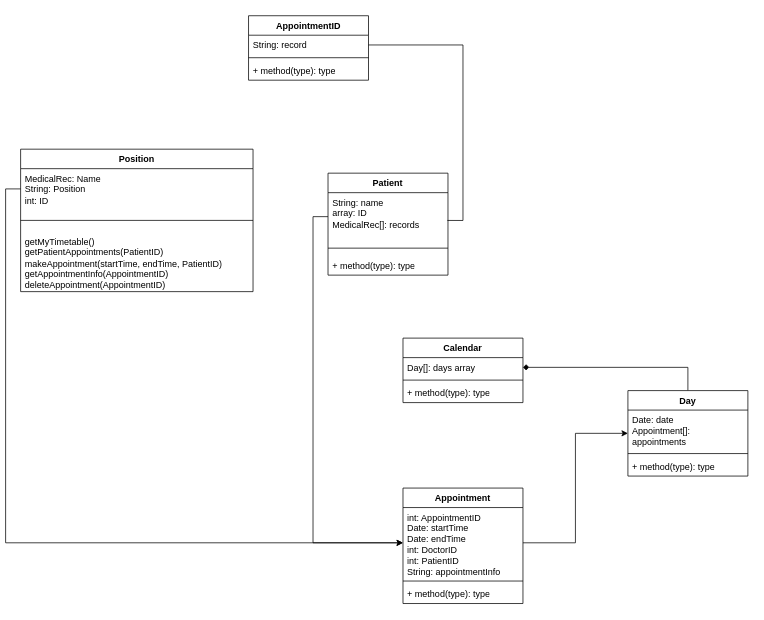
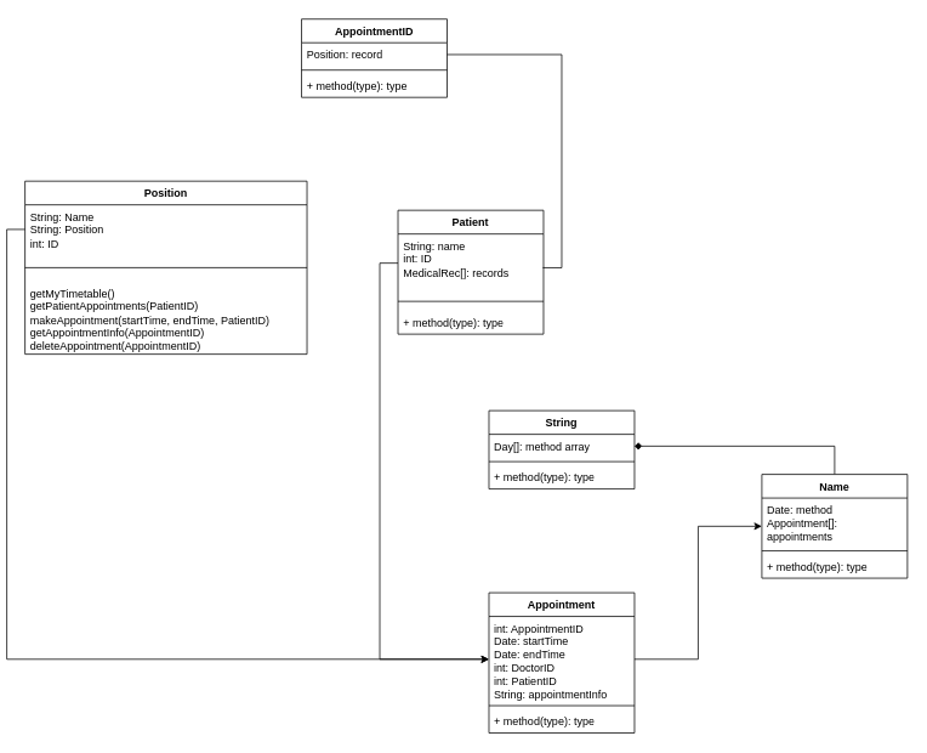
  <mxCell id="0" />
  <mxCell id="1" parent="0" />
  <mxCell id="2" value="Position" style="swimlane;fontStyle=1;align=center;verticalAlign=top;childLayout=stackLayout;horizontal=1;startSize=26;horizontalStack=0;resizeParent=1;resizeParentMax=0;resizeLast=0;collapsible=1;marginBottom=0;whiteSpace=wrap;html=1;" vertex="1" parent="1"><mxGeometry x="20" y="198" width="310" height="190" as="geometry" /></mxCell>
- <mxCell id="3" value="MedicalRec: Name&lt;br&gt;String: Position&lt;br&gt;int: ID" style="text;strokeColor=none;fillColor=none;align=left;verticalAlign=top;spacingLeft=4;spacingRight=4;overflow=hidden;rotatable=0;points=[[0,0.5],[1,0.5]];portConstraint=eastwest;whiteSpace=wrap;html=1;" vertex="1" parent="2"><mxGeometry y="26" width="310" height="54" as="geometry" /></mxCell>
+ <mxCell id="3" value="String: Name&lt;br&gt;String: Position&lt;br&gt;int: ID" style="text;strokeColor=none;fillColor=none;align=left;verticalAlign=top;spacingLeft=4;spacingRight=4;overflow=hidden;rotatable=0;points=[[0,0.5],[1,0.5]];portConstraint=eastwest;whiteSpace=wrap;html=1;" vertex="1" parent="2"><mxGeometry y="26" width="310" height="54" as="geometry" /></mxCell>
  <mxCell id="4" value="" style="line;strokeWidth=1;fillColor=none;align=left;verticalAlign=middle;spacingTop=-1;spacingLeft=3;spacingRight=3;rotatable=0;labelPosition=right;points=[];portConstraint=eastwest;strokeColor=inherit;" vertex="1" parent="2"><mxGeometry y="80" width="310" height="30" as="geometry" /></mxCell>
  <mxCell id="5" value="getMyTimetable()&lt;br&gt;getPatientAppointments(PatientID)&lt;br&gt;makeAppointment(startTime, endTime, PatientID)&lt;br&gt;getAppointmentInfo(AppointmentID)&lt;br&gt;deleteAppointment(AppointmentID)" style="text;strokeColor=none;fillColor=none;align=left;verticalAlign=top;spacingLeft=4;spacingRight=4;overflow=hidden;rotatable=0;points=[[0,0.5],[1,0.5]];portConstraint=eastwest;whiteSpace=wrap;html=1;" vertex="1" parent="2"><mxGeometry y="110" width="310" height="80" as="geometry" /></mxCell>
  <mxCell id="6" value="Patient" style="swimlane;fontStyle=1;align=center;verticalAlign=top;childLayout=stackLayout;horizontal=1;startSize=26;horizontalStack=0;resizeParent=1;resizeParentMax=0;resizeLast=0;collapsible=1;marginBottom=0;whiteSpace=wrap;html=1;" vertex="1" parent="1"><mxGeometry x="430" y="230" width="160" height="136" as="geometry" /></mxCell>
- <mxCell id="7" value="String: name&lt;br&gt;array: ID&lt;br&gt;MedicalRec[]: records" style="text;strokeColor=none;fillColor=none;align=left;verticalAlign=top;spacingLeft=4;spacingRight=4;overflow=hidden;rotatable=0;points=[[0,0.5],[1,0.5]];portConstraint=eastwest;whiteSpace=wrap;html=1;" vertex="1" parent="6"><mxGeometry y="26" width="160" height="64" as="geometry" /></mxCell>
+ <mxCell id="7" value="String: name&lt;br&gt;int: ID&lt;br&gt;MedicalRec[]: records" style="text;strokeColor=none;fillColor=none;align=left;verticalAlign=top;spacingLeft=4;spacingRight=4;overflow=hidden;rotatable=0;points=[[0,0.5],[1,0.5]];portConstraint=eastwest;whiteSpace=wrap;html=1;" vertex="1" parent="6"><mxGeometry y="26" width="160" height="64" as="geometry" /></mxCell>
  <mxCell id="8" value="" style="line;strokeWidth=1;fillColor=none;align=left;verticalAlign=middle;spacingTop=-1;spacingLeft=3;spacingRight=3;rotatable=0;labelPosition=right;points=[];portConstraint=eastwest;strokeColor=inherit;" vertex="1" parent="6"><mxGeometry y="90" width="160" height="20" as="geometry" /></mxCell>
  <mxCell id="9" value="+ method(type): type" style="text;strokeColor=none;fillColor=none;align=left;verticalAlign=top;spacingLeft=4;spacingRight=4;overflow=hidden;rotatable=0;points=[[0,0.5],[1,0.5]];portConstraint=eastwest;whiteSpace=wrap;html=1;" vertex="1" parent="6"><mxGeometry y="110" width="160" height="26" as="geometry" /></mxCell>
- <mxCell id="10" value="Calendar" style="swimlane;fontStyle=1;align=center;verticalAlign=top;childLayout=stackLayout;horizontal=1;startSize=26;horizontalStack=0;resizeParent=1;resizeParentMax=0;resizeLast=0;collapsible=1;marginBottom=0;whiteSpace=wrap;html=1;" vertex="1" parent="1"><mxGeometry x="530" y="450" width="160" height="86" as="geometry" /></mxCell>
- <mxCell id="11" value="Day[]: days array" style="text;strokeColor=none;fillColor=none;align=left;verticalAlign=top;spacingLeft=4;spacingRight=4;overflow=hidden;rotatable=0;points=[[0,0.5],[1,0.5]];portConstraint=eastwest;whiteSpace=wrap;html=1;" vertex="1" parent="10"><mxGeometry y="26" width="160" height="26" as="geometry" /></mxCell>
+ <mxCell id="10" value="String" style="swimlane;fontStyle=1;align=center;verticalAlign=top;childLayout=stackLayout;horizontal=1;startSize=26;horizontalStack=0;resizeParent=1;resizeParentMax=0;resizeLast=0;collapsible=1;marginBottom=0;whiteSpace=wrap;html=1;" vertex="1" parent="1"><mxGeometry x="530" y="450" width="160" height="86" as="geometry" /></mxCell>
+ <mxCell id="11" value="Day[]: method array" style="text;strokeColor=none;fillColor=none;align=left;verticalAlign=top;spacingLeft=4;spacingRight=4;overflow=hidden;rotatable=0;points=[[0,0.5],[1,0.5]];portConstraint=eastwest;whiteSpace=wrap;html=1;" vertex="1" parent="10"><mxGeometry y="26" width="160" height="26" as="geometry" /></mxCell>
  <mxCell id="12" value="" style="line;strokeWidth=1;fillColor=none;align=left;verticalAlign=middle;spacingTop=-1;spacingLeft=3;spacingRight=3;rotatable=0;labelPosition=right;points=[];portConstraint=eastwest;strokeColor=inherit;" vertex="1" parent="10"><mxGeometry y="52" width="160" height="8" as="geometry" /></mxCell>
  <mxCell id="13" value="+ method(type): type" style="text;strokeColor=none;fillColor=none;align=left;verticalAlign=top;spacingLeft=4;spacingRight=4;overflow=hidden;rotatable=0;points=[[0,0.5],[1,0.5]];portConstraint=eastwest;whiteSpace=wrap;html=1;" vertex="1" parent="10"><mxGeometry y="60" width="160" height="26" as="geometry" /></mxCell>
  <mxCell id="14" style="edgeStyle=orthogonalEdgeStyle;rounded=0;orthogonalLoop=1;jettySize=auto;html=1;exitX=0.5;exitY=0;exitDx=0;exitDy=0;entryX=1;entryY=0.5;entryDx=0;entryDy=0;elbow=vertical;endArrow=diamond;" edge="1" parent="1" source="15" target="11"><mxGeometry relative="1" as="geometry" /></mxCell>
- <mxCell id="15" value="Day" style="swimlane;fontStyle=1;align=center;verticalAlign=top;childLayout=stackLayout;horizontal=1;startSize=26;horizontalStack=0;resizeParent=1;resizeParentMax=0;resizeLast=0;collapsible=1;marginBottom=0;whiteSpace=wrap;html=1;" vertex="1" parent="1"><mxGeometry x="830" y="520" width="160" height="114" as="geometry" /></mxCell>
- <mxCell id="16" value="Date: date&lt;br&gt;Appointment[]: appointments" style="text;strokeColor=none;fillColor=none;align=left;verticalAlign=top;spacingLeft=4;spacingRight=4;overflow=hidden;rotatable=0;points=[[0,0.5],[1,0.5]];portConstraint=eastwest;whiteSpace=wrap;html=1;" vertex="1" parent="15"><mxGeometry y="26" width="160" height="54" as="geometry" /></mxCell>
+ <mxCell id="15" value="Name" style="swimlane;fontStyle=1;align=center;verticalAlign=top;childLayout=stackLayout;horizontal=1;startSize=26;horizontalStack=0;resizeParent=1;resizeParentMax=0;resizeLast=0;collapsible=1;marginBottom=0;whiteSpace=wrap;html=1;" vertex="1" parent="1"><mxGeometry x="830" y="520" width="160" height="114" as="geometry" /></mxCell>
+ <mxCell id="16" value="Date: method&lt;br&gt;Appointment[]: appointments" style="text;strokeColor=none;fillColor=none;align=left;verticalAlign=top;spacingLeft=4;spacingRight=4;overflow=hidden;rotatable=0;points=[[0,0.5],[1,0.5]];portConstraint=eastwest;whiteSpace=wrap;html=1;" vertex="1" parent="15"><mxGeometry y="26" width="160" height="54" as="geometry" /></mxCell>
  <mxCell id="17" value="" style="line;strokeWidth=1;fillColor=none;align=left;verticalAlign=middle;spacingTop=-1;spacingLeft=3;spacingRight=3;rotatable=0;labelPosition=right;points=[];portConstraint=eastwest;strokeColor=inherit;" vertex="1" parent="15"><mxGeometry y="80" width="160" height="8" as="geometry" /></mxCell>
  <mxCell id="18" value="+ method(type): type" style="text;strokeColor=none;fillColor=none;align=left;verticalAlign=top;spacingLeft=4;spacingRight=4;overflow=hidden;rotatable=0;points=[[0,0.5],[1,0.5]];portConstraint=eastwest;whiteSpace=wrap;html=1;" vertex="1" parent="15"><mxGeometry y="88" width="160" height="26" as="geometry" /></mxCell>
  <mxCell id="19" value="Appointment" style="swimlane;fontStyle=1;align=center;verticalAlign=top;childLayout=stackLayout;horizontal=1;startSize=26;horizontalStack=0;resizeParent=1;resizeParentMax=0;resizeLast=0;collapsible=1;marginBottom=0;whiteSpace=wrap;html=1;" vertex="1" parent="1"><mxGeometry x="530" y="650" width="160" height="154" as="geometry" /></mxCell>
  <mxCell id="20" value="int: AppointmentID&lt;br&gt;Date: startTime&lt;br&gt;Date: endTime&lt;br&gt;int: DoctorID&lt;br&gt;int: PatientID&lt;br&gt;String: appointmentInfo" style="text;strokeColor=none;fillColor=none;align=left;verticalAlign=top;spacingLeft=4;spacingRight=4;overflow=hidden;rotatable=0;points=[[0,0.5],[1,0.5]];portConstraint=eastwest;whiteSpace=wrap;html=1;" vertex="1" parent="19"><mxGeometry y="26" width="160" height="94" as="geometry" /></mxCell>
  <mxCell id="21" value="" style="line;strokeWidth=1;fillColor=none;align=left;verticalAlign=middle;spacingTop=-1;spacingLeft=3;spacingRight=3;rotatable=0;labelPosition=right;points=[];portConstraint=eastwest;strokeColor=inherit;" vertex="1" parent="19"><mxGeometry y="120" width="160" height="8" as="geometry" /></mxCell>
  <mxCell id="22" value="+ method(type): type" style="text;strokeColor=none;fillColor=none;align=left;verticalAlign=top;spacingLeft=4;spacingRight=4;overflow=hidden;rotatable=0;points=[[0,0.5],[1,0.5]];portConstraint=eastwest;whiteSpace=wrap;html=1;" vertex="1" parent="19"><mxGeometry y="128" width="160" height="26" as="geometry" /></mxCell>
  <mxCell id="23" style="edgeStyle=orthogonalEdgeStyle;rounded=0;orthogonalLoop=1;jettySize=auto;html=1;exitX=1;exitY=0.5;exitDx=0;exitDy=0;entryX=0;entryY=0.5;entryDx=0;entryDy=0;" edge="1" parent="1" source="20" target="15"><mxGeometry relative="1" as="geometry" /></mxCell>
  <mxCell id="24" value="AppointmentID" style="swimlane;fontStyle=1;align=center;verticalAlign=top;childLayout=stackLayout;horizontal=1;startSize=26;horizontalStack=0;resizeParent=1;resizeParentMax=0;resizeLast=0;collapsible=1;marginBottom=0;whiteSpace=wrap;html=1;" vertex="1" parent="1"><mxGeometry x="324" y="20" width="160" height="86" as="geometry" /></mxCell>
- <mxCell id="25" value="String: record" style="text;strokeColor=none;fillColor=none;align=left;verticalAlign=top;spacingLeft=4;spacingRight=4;overflow=hidden;rotatable=0;points=[[0,0.5],[1,0.5]];portConstraint=eastwest;whiteSpace=wrap;html=1;" vertex="1" parent="24"><mxGeometry y="26" width="160" height="26" as="geometry" /></mxCell>
+ <mxCell id="25" value="Position: record" style="text;strokeColor=none;fillColor=none;align=left;verticalAlign=top;spacingLeft=4;spacingRight=4;overflow=hidden;rotatable=0;points=[[0,0.5],[1,0.5]];portConstraint=eastwest;whiteSpace=wrap;html=1;" vertex="1" parent="24"><mxGeometry y="26" width="160" height="26" as="geometry" /></mxCell>
  <mxCell id="26" value="" style="line;strokeWidth=1;fillColor=none;align=left;verticalAlign=middle;spacingTop=-1;spacingLeft=3;spacingRight=3;rotatable=0;labelPosition=right;points=[];portConstraint=eastwest;strokeColor=inherit;" vertex="1" parent="24"><mxGeometry y="52" width="160" height="8" as="geometry" /></mxCell>
  <mxCell id="27" value="+ method(type): type" style="text;strokeColor=none;fillColor=none;align=left;verticalAlign=top;spacingLeft=4;spacingRight=4;overflow=hidden;rotatable=0;points=[[0,0.5],[1,0.5]];portConstraint=eastwest;whiteSpace=wrap;html=1;" vertex="1" parent="24"><mxGeometry y="60" width="160" height="26" as="geometry" /></mxCell>
  <mxCell id="28" style="edgeStyle=orthogonalEdgeStyle;rounded=0;orthogonalLoop=1;jettySize=auto;html=1;exitX=1;exitY=0.5;exitDx=0;exitDy=0;entryX=0.995;entryY=0.579;entryDx=0;entryDy=0;entryPerimeter=0;elbow=vertical;endArrow=none;" edge="1" parent="1" source="25" target="7"><mxGeometry relative="1" as="geometry" /></mxCell>
  <mxCell id="29" style="edgeStyle=orthogonalEdgeStyle;rounded=0;orthogonalLoop=1;jettySize=auto;html=1;exitX=0;exitY=0.5;exitDx=0;exitDy=0;entryX=0;entryY=0.5;entryDx=0;entryDy=0;elbow=vertical;" edge="1" parent="1" source="7" target="20"><mxGeometry relative="1" as="geometry" /></mxCell>
  <mxCell id="30" style="edgeStyle=orthogonalEdgeStyle;rounded=0;orthogonalLoop=1;jettySize=auto;html=1;exitX=0;exitY=0.5;exitDx=0;exitDy=0;entryX=0;entryY=0.5;entryDx=0;entryDy=0;elbow=vertical;" edge="1" parent="1" source="3" target="20"><mxGeometry relative="1" as="geometry" /></mxCell>
